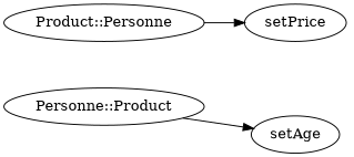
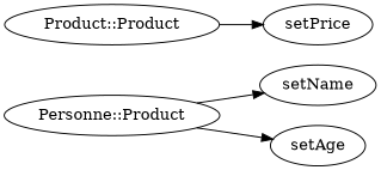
  digraph {
    rankdir=LR
    n1 [label="Personne::Product"]
+   setName
    setAge
-   "Product::Product" [label="Product::Personne"]
+   "Product::Product"
    setPrice
+   n1 -> setName
    n1 -> setAge
    "Product::Product" -> setPrice
  }
